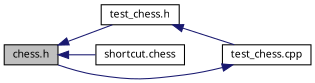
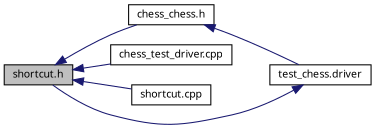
  digraph {
    rankdir=LR
    node [color=black fillcolor=white fontname="FreeSans.ttf" fontsize=10 shape=record style=filled]
    edge [color=midnightblue dir=back fontname="FreeSans.ttf" fontsize=10 labelfontname="FreeSans.ttf" labelfontsize=10 style=solid]
-   n1 [fillcolor=grey75 fontcolor=black height=0.2 label="chess.h" width=0.4]
-   n2 [height=0.2 label="test_chess.h" width=0.4]
-   n4 [height=0.2 label="shortcut.chess" width=0.4]
-   n5 [height=0.2 label="test_chess.cpp" width=0.4]
+   n1 [fillcolor=grey75 fontcolor=black height=0.2 label="shortcut.h" width=0.4]
+   n2 [height=0.2 label="chess_chess.h" width=0.4]
+   n3 [height=0.2 label="chess_test_driver.cpp" width=0.4]
+   n4 [height=0.2 label="shortcut.cpp" width=0.4]
+   n5 [height=0.2 label="test_chess.driver" width=0.4]
    n1 -> n2
+   n1 -> n3
    n1 -> n4
    n2 -> n5
    n5 -> n1
  }
